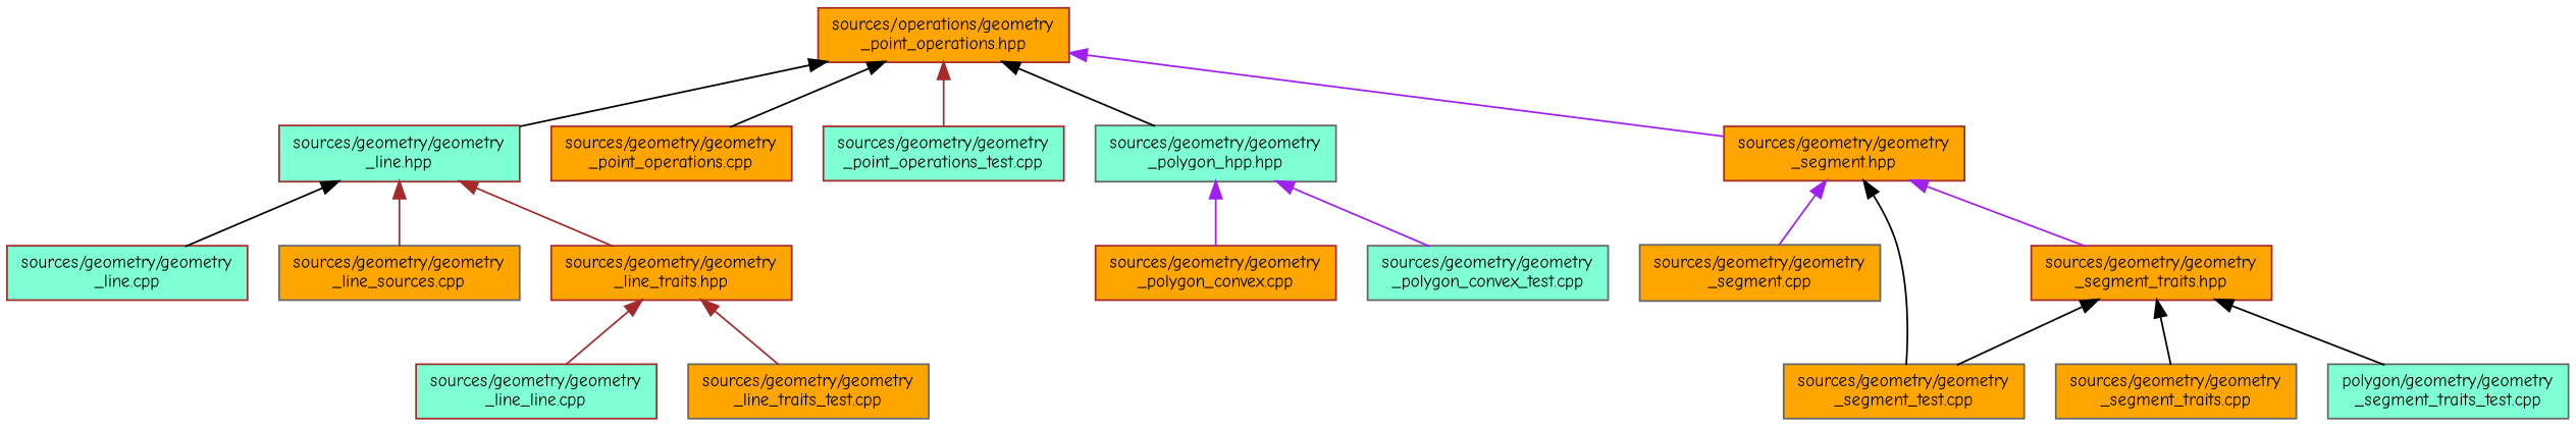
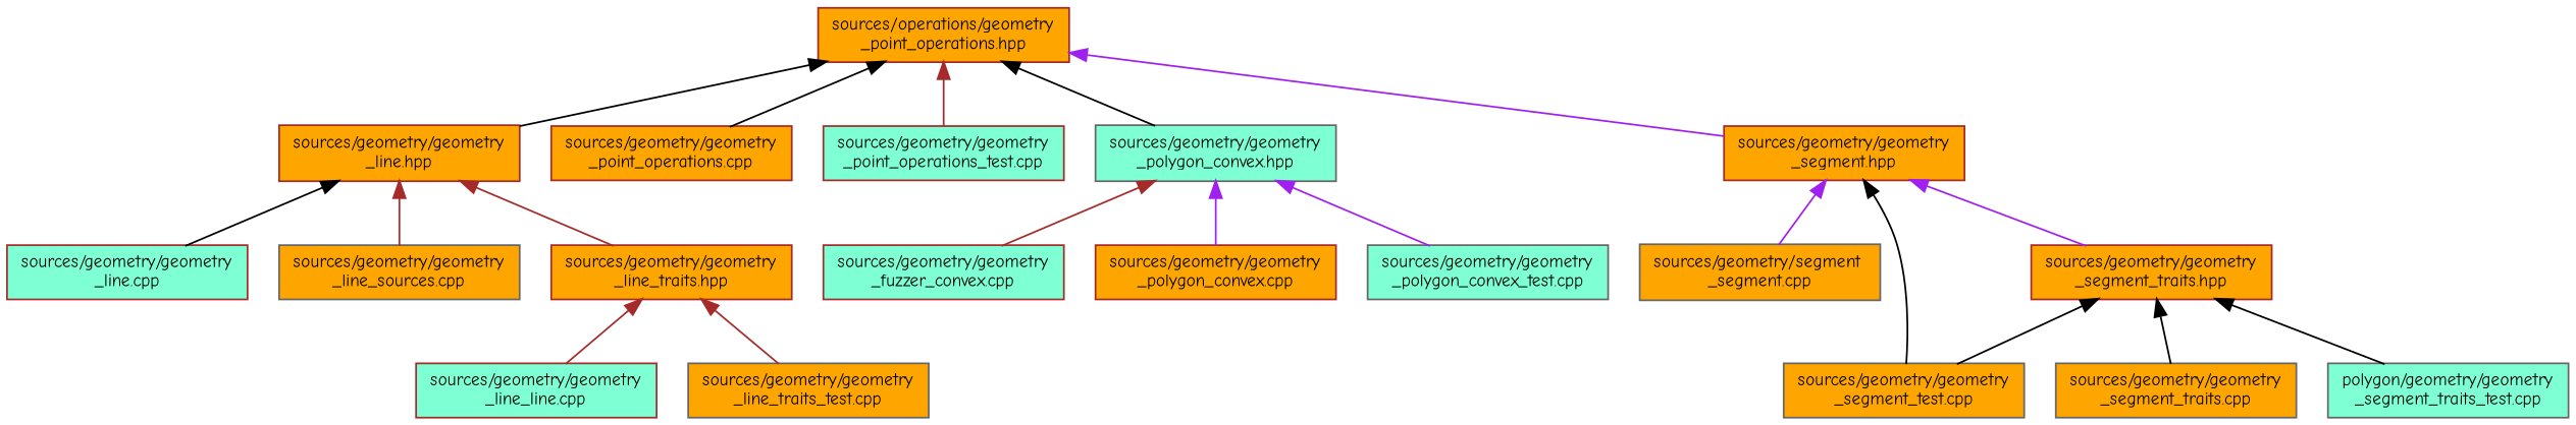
  digraph {
    fontname="Comic Neue"
    node [color=brown fillcolor=orange fontname="Comic Neue" fontsize=10 shape=record style=filled]
    edge [color=black dir=back fontname="Comic Neue" fontsize=10 labelfontname=Helvetica labelfontsize=10 style=solid]
    n1 [fontcolor=black height=0.2 label="sources/operations/geometry\l_point_operations.hpp" width=0.4]
-   n2 [fillcolor=aquamarine height=0.2 label="sources/geometry/geometry\l_line.hpp" width=0.4]
+   n2 [height=0.2 label="sources/geometry/geometry\l_line.hpp" width=0.4]
    n3 [height=0.2 label="sources/geometry/geometry\l_point_operations.cpp" width=0.4]
    n4 [fillcolor=aquamarine height=0.2 label="sources/geometry/geometry\l_point_operations_test.cpp" width=0.4]
-   n5 [color=gray40 fillcolor=aquamarine height=0.2 label="sources/geometry/geometry\l_polygon_hpp.hpp" width=0.4]
+   n5 [color=gray40 fillcolor=aquamarine height=0.2 label="sources/geometry/geometry\l_polygon_convex.hpp" width=0.4]
    n6 [height=0.2 label="sources/geometry/geometry\l_segment.hpp" width=0.4]
    n7 [fillcolor=aquamarine height=0.2 label="sources/geometry/geometry\l_line.cpp" width=0.4]
    n8 [color=gray40 height=0.2 label="sources/geometry/geometry\l_line_sources.cpp" width=0.4]
    n9 [height=0.2 label="sources/geometry/geometry\l_line_traits.hpp" width=0.4]
+   n10 [fillcolor=aquamarine height=0.2 label="sources/geometry/geometry\l_fuzzer_convex.cpp" width=0.4]
    n11 [height=0.2 label="sources/geometry/geometry\l_polygon_convex.cpp" width=0.4]
    n12 [color=gray40 fillcolor=aquamarine height=0.2 label="sources/geometry/geometry\l_polygon_convex_test.cpp" width=0.4]
-   n13 [color=gray40 height=0.2 label="sources/geometry/geometry\l_segment.cpp" width=0.4]
+   n13 [color=gray40 height=0.2 label="sources/geometry/segment\l_segment.cpp" width=0.4]
    n14 [color=gray40 height=0.2 label="sources/geometry/geometry\l_segment_test.cpp" width=0.4]
    n15 [height=0.2 label="sources/geometry/geometry\l_segment_traits.hpp" width=0.4]
    n16 [fillcolor=aquamarine height=0.2 label="sources/geometry/geometry\l_line_line.cpp" width=0.4]
    n17 [color=gray40 height=0.2 label="sources/geometry/geometry\l_line_traits_test.cpp" width=0.4]
    n18 [color=gray40 height=0.2 label="sources/geometry/geometry\l_segment_traits.cpp" width=0.4]
    n19 [color=gray40 fillcolor=aquamarine height=0.2 label="polygon/geometry/geometry\l_segment_traits_test.cpp" width=0.4]
    n1 -> n2
    n1 -> n3
    n1 -> n4 [color=brown]
    n1 -> n5
    n1 -> n6 [color=purple]
    n2 -> n7
    n2 -> n8 [color=brown]
    n2 -> n9 [color=brown]
+   n5 -> n10 [color=brown]
    n5 -> n11 [color=purple]
    n5 -> n12 [color=purple]
    n6 -> n13 [color=purple]
    n6 -> n14
    n6 -> n15 [color=purple]
    n9 -> n16 [color=brown]
    n9 -> n17 [color=brown]
    n15 -> n14
    n15 -> n18
    n15 -> n19
  }
